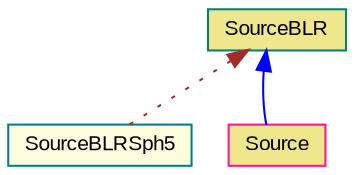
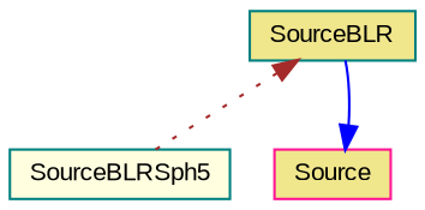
  digraph {
    fontname="Liberation Sans"
    node [color=teal fillcolor=khaki fontname="Liberation Sans" fontsize=10 shape=record style=filled]
    edge [dir=back fontname="Liberation Sans" fontsize=10 labelfontname=Helvetica labelfontsize=10]
    n1 [fillcolor=lightyellow fontcolor=black height=0.2 label=SourceBLRSph5 width=0.4]
    n2 [height=0.2 label=SourceBLR width=0.4]
    n3 [color=deeppink height=0.2 label=Source width=0.4]
    n2 -> n1 [color=brown style=dotted]
-   n2 -> n3 [color=blue style=solid]
+   n3 -> n2 [color=blue style=solid]
  }
